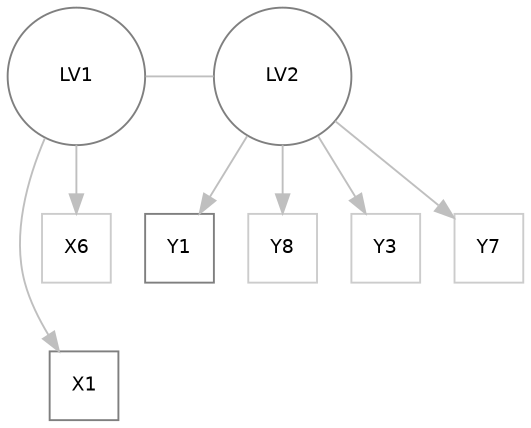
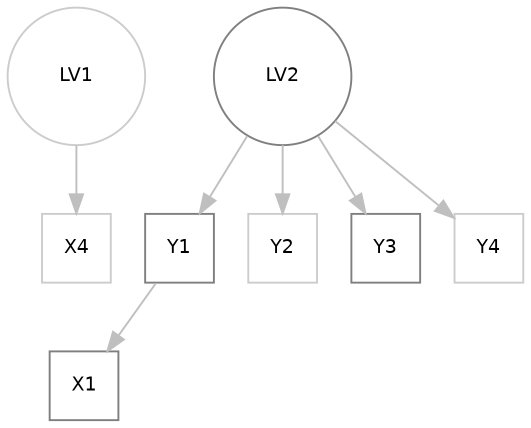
  digraph {
    dir=none
    rankdir=TB
    node [color=gray50 fixedsize=true fontname=Helvetica fontsize=10 shape=box]
    edge [color=gray75 fontname=Helvetica fontsize=12]
-   LV1 [rank=same shape=circle width=1]
+   LV1 [color=gray80 rank=same shape=circle width=1]
    LV2 [rank=same shape=circle width=1]
    X1 [width=.5]
-   X4 [color=gray80 width=.5 label=X6]
+   X4 [color=gray80 width=.5]
    Y1 [width=.5]
-   Y2 [color=gray80 width=.5 label=Y8]
-   Y3 [color=gray80 width=.5]
-   Y4 [color=gray80 width=.5 label=Y7]
+   Y2 [color=gray80 width=.5]
+   Y3 [width=.5]
+   Y4 [color=gray80 width=.5]
    subgraph sub_1 {
      rank=same
      LV1
      LV2
    }
-   LV1 -> LV2 [dir=none shape=curve]
-   LV1 -> X1
+   Y1 -> X1
    LV1 -> X4
    LV2 -> Y1
    LV2 -> Y2
    LV2 -> Y3
    LV2 -> Y4
  }
